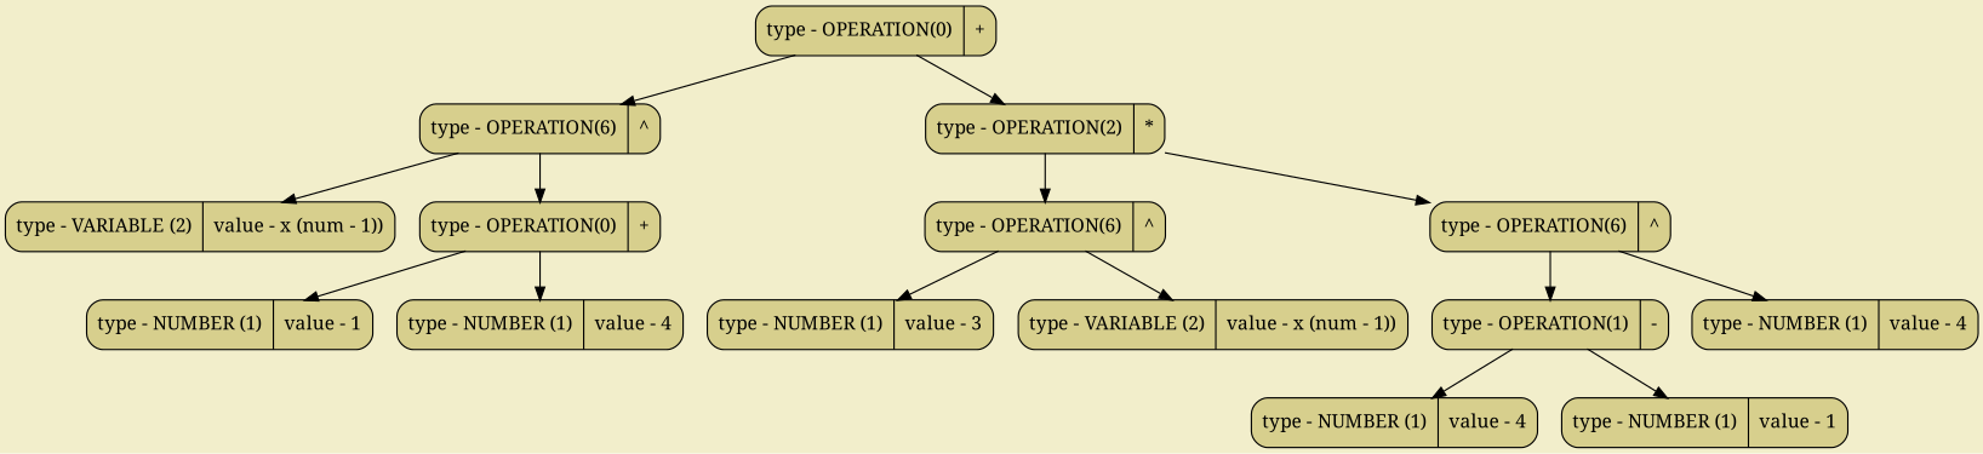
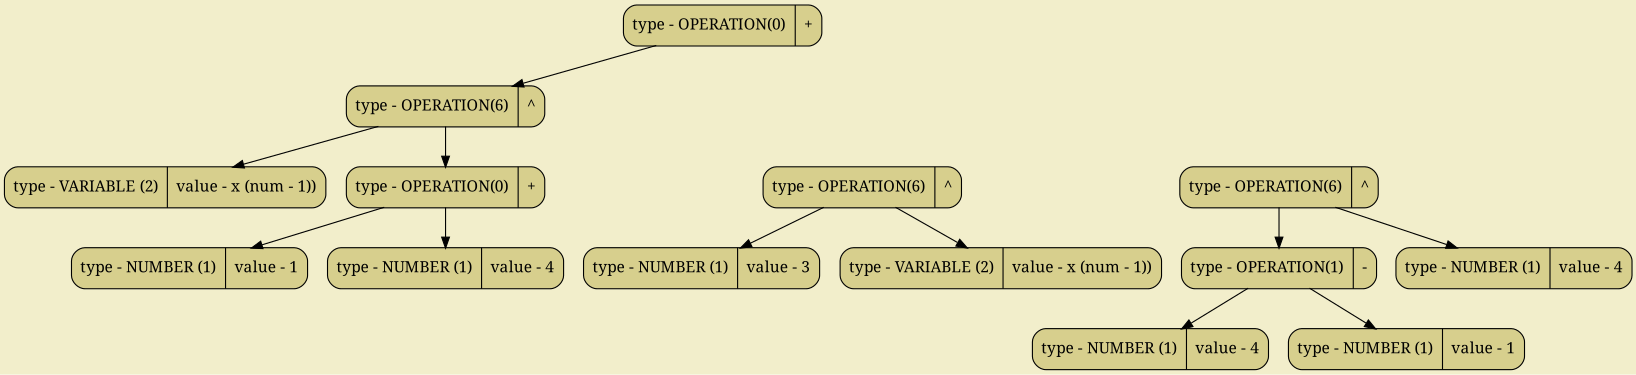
  digraph {
    bgcolor="#F2EECB"
    rankdir=TB
    fontname="Noto Serif"
    node [fillcolor="#D7CF8D" shape=Mrecord style=filled fontname="Noto Serif"]
    edge [fontname="Noto Serif"]
    n1 [label="type - OPERATION(0) | +"]
    n2 [label="type - OPERATION(6) | ^"]
-   n3 [label="type - OPERATION(2) | *"]
    n4 [label="type - VARIABLE (2) | value - x (num - 1))"]
    n5 [label="type - OPERATION(0) | +"]
    n6 [label="type - NUMBER (1) | value - 1"]
    n7 [label="type - NUMBER (1) | value - 4"]
    n8 [label="type - OPERATION(6) | ^"]
    n9 [label="type - OPERATION(6) | ^"]
    n10 [label="type - NUMBER (1) | value - 3"]
    n11 [label="type - VARIABLE (2) | value - x (num - 1))"]
    n12 [label="type - OPERATION(1) | -"]
    n13 [label="type - NUMBER (1) | value - 4"]
    n14 [label="type - NUMBER (1) | value - 4"]
    n15 [label="type - NUMBER (1) | value - 1"]
    n1 -> n2
-   n1 -> n3
    n2 -> n4
    n2 -> n5
-   n3 -> n8
-   n3 -> n9
    n5 -> n6
    n5 -> n7
    n8 -> n10
    n8 -> n11
    n9 -> n12
    n9 -> n13
    n12 -> n14
    n12 -> n15
  }
